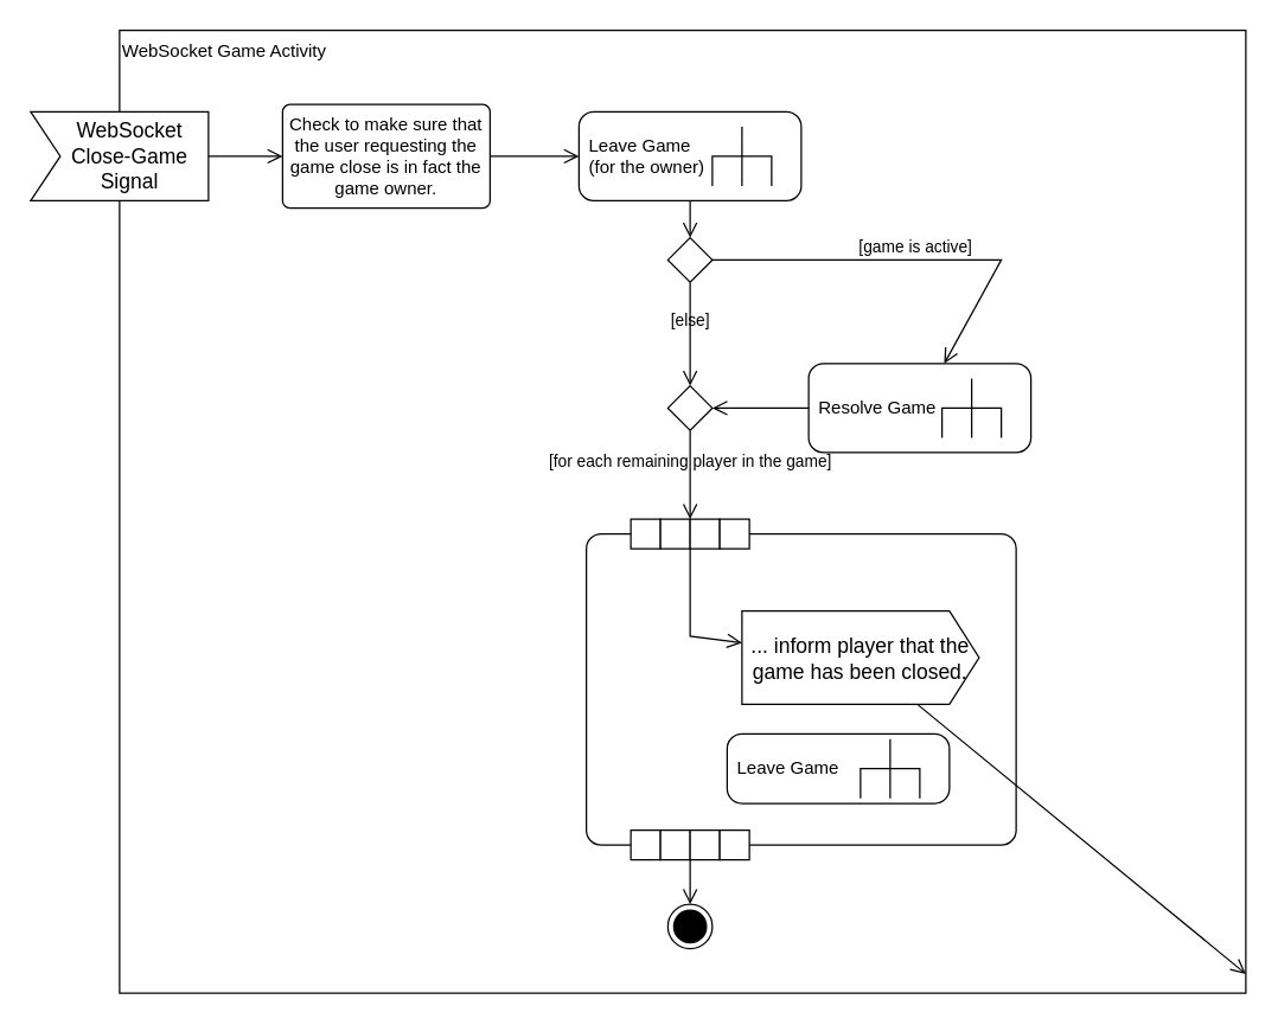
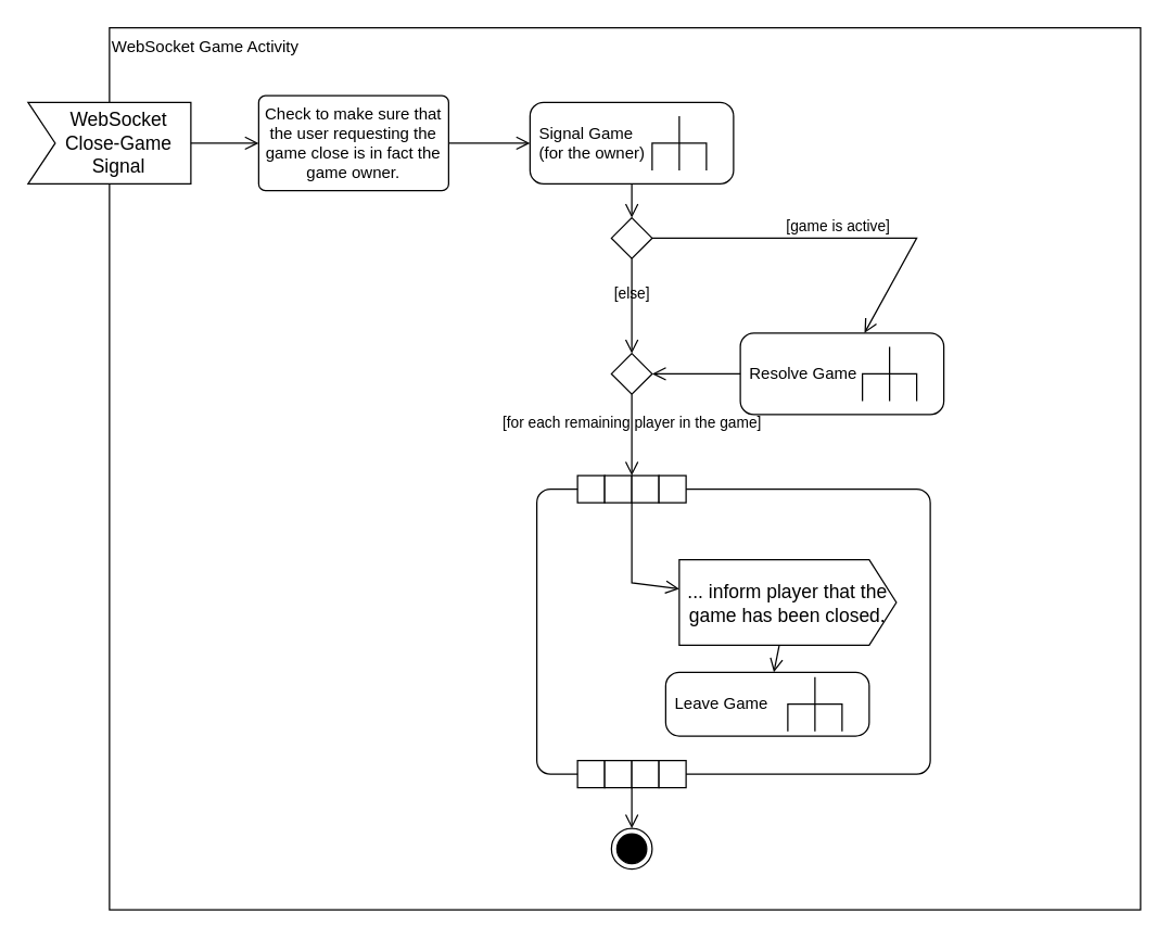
  <mxCell id="0" />
  <mxCell id="1" parent="0" />
  <mxCell id="2" value="WebSocket Game Activity" style="html=1;dashed=0;whiteSpace=wrap;align=left;verticalAlign=top;" vertex="1" parent="1"><mxGeometry x="80" y="20" width="760" height="650" as="geometry" /></mxCell>
  <mxCell id="3" value="WebSocket Close-Game Signal" style="html=1;shape=mxgraph.infographic.ribbonSimple;notch1=20;notch2=0;align=center;verticalAlign=middle;fontSize=14;fontStyle=0;fillColor=#FFFFFF;flipH=0;spacingRight=0;spacingLeft=14;whiteSpace=wrap;" vertex="1" parent="1"><mxGeometry x="20" y="75" width="120" height="60" as="geometry" /></mxCell>
  <mxCell id="4" value="Check to make sure that the user requesting the game close is in fact the game owner." style="html=1;align=center;verticalAlign=top;rounded=1;absoluteArcSize=1;arcSize=10;dashed=0;whiteSpace=wrap;" vertex="1" parent="1"><mxGeometry x="190" y="70" width="140" height="70" as="geometry" /></mxCell>
  <mxCell id="5" value="" style="endArrow=open;startArrow=none;endFill=0;startFill=0;endSize=8;html=1;verticalAlign=bottom;labelBackgroundColor=none;strokeWidth=1;rounded=0;" edge="1" parent="1" target="4" source="3"><mxGeometry width="160" relative="1" as="geometry"><mxPoint x="140" y="105" as="sourcePoint" /><mxPoint x="510" y="20" as="targetPoint" /></mxGeometry></mxCell>
  <mxCell id="6" value="" style="endArrow=open;startArrow=none;endFill=0;startFill=0;endSize=8;html=1;verticalAlign=bottom;labelBackgroundColor=none;strokeWidth=1;rounded=0;" edge="1" parent="1" source="8"><mxGeometry width="160" relative="1" as="geometry"><mxPoint x="390" y="105" as="sourcePoint" /><mxPoint x="430" y="105" as="targetPoint" /></mxGeometry></mxCell>
  <mxCell id="7" value="" style="endArrow=open;startArrow=none;endFill=0;startFill=0;endSize=8;html=1;verticalAlign=bottom;labelBackgroundColor=none;strokeWidth=1;rounded=0;" edge="1" parent="1" source="4" target="8"><mxGeometry width="160" relative="1" as="geometry"><mxPoint x="330" y="105" as="sourcePoint" /><mxPoint x="430" y="105" as="targetPoint" /></mxGeometry></mxCell>
- <mxCell id="8" value="Leave Game&lt;br&gt;(for the owner)" style="shape=mxgraph.uml25.behaviorAction;html=1;rounded=1;absoluteArcSize=1;arcSize=10;align=left;spacingLeft=5;whiteSpace=wrap;" vertex="1" parent="1"><mxGeometry x="390" y="75" width="150" height="60" as="geometry" /></mxCell>
+ <mxCell id="8" value="Signal Game&lt;br&gt;(for the owner)" style="shape=mxgraph.uml25.behaviorAction;html=1;rounded=1;absoluteArcSize=1;arcSize=10;align=left;spacingLeft=5;whiteSpace=wrap;" vertex="1" parent="1"><mxGeometry x="390" y="75" width="150" height="60" as="geometry" /></mxCell>
  <mxCell id="9" value="Resolve Game" style="shape=mxgraph.uml25.behaviorAction;html=1;rounded=1;absoluteArcSize=1;arcSize=10;align=left;spacingLeft=5;whiteSpace=wrap;" vertex="1" parent="1"><mxGeometry x="545" y="245" width="150" height="60" as="geometry" /></mxCell>
  <mxCell id="10" value="[game is active]" style="endArrow=open;startArrow=none;endFill=0;startFill=0;endSize=8;html=1;verticalAlign=bottom;labelBackgroundColor=none;strokeWidth=1;rounded=0;exitX=1;exitY=0.5;exitDx=0;exitDy=0;" edge="1" parent="1" source="30" target="9"><mxGeometry width="160" relative="1" as="geometry"><mxPoint x="475" y="145" as="sourcePoint" /><mxPoint x="475" y="200" as="targetPoint" /><Array as="points"><mxPoint x="675" y="175" /></Array></mxGeometry></mxCell>
  <mxCell id="11" value="" style="html=1;dashed=0;rounded=1;absoluteArcSize=1;arcSize=20;verticalAlign=middle;align=center;whiteSpace=wrap;" vertex="1" parent="1"><mxGeometry x="395" y="360" width="290" height="210" as="geometry" /></mxCell>
  <mxCell id="12" value="" style="group;resizeWidth=0;resizeHeight=0;html=1;" vertex="1" parent="11"><mxGeometry width="80" height="20" relative="1" as="geometry"><mxPoint x="30" y="-10" as="offset" /></mxGeometry></mxCell>
  <mxCell id="13" value="" style="resizeWidth=0;resizeHeight=0;points=[[0,0],[0.5,0],[1,0]];html=1;whiteSpace=wrap;" vertex="1" parent="12"><mxGeometry width="20" height="20" relative="1" as="geometry"><mxPoint as="offset" /></mxGeometry></mxCell>
  <mxCell id="14" value="" style="resizeWidth=0;resizeHeight=0;points=[[0,0],[0.5,0],[1,0]];html=1;whiteSpace=wrap;" vertex="1" parent="12"><mxGeometry width="20" height="20" relative="1" as="geometry"><mxPoint x="20" as="offset" /></mxGeometry></mxCell>
  <mxCell id="15" value="" style="resizeWidth=0;resizeHeight=0;points=[[0,0],[0.5,0],[1,0]];html=1;whiteSpace=wrap;" vertex="1" parent="12"><mxGeometry width="20" height="20" relative="1" as="geometry"><mxPoint x="40" as="offset" /></mxGeometry></mxCell>
  <mxCell id="16" value="" style="resizeWidth=0;resizeHeight=0;points=[[0,0],[0.5,0],[1,0]];html=1;whiteSpace=wrap;" vertex="1" parent="12"><mxGeometry width="20" height="20" relative="1" as="geometry"><mxPoint x="60" as="offset" /></mxGeometry></mxCell>
  <mxCell id="17" value="" style="group;resizeWidth=0;resizeHeight=0;html=1;" vertex="1" parent="11"><mxGeometry y="1" width="80" height="20" relative="1" as="geometry"><mxPoint x="30" y="-10" as="offset" /></mxGeometry></mxCell>
  <mxCell id="18" value="" style="resizeWidth=0;resizeHeight=0;points=[[0,1],[0.5,1],[1,1]];html=1;whiteSpace=wrap;" vertex="1" parent="17"><mxGeometry width="20" height="20" relative="1" as="geometry"><mxPoint as="offset" /></mxGeometry></mxCell>
  <mxCell id="19" value="" style="resizeWidth=0;resizeHeight=0;points=[[0,1],[0.5,1],[1,1]];html=1;whiteSpace=wrap;" vertex="1" parent="17"><mxGeometry width="20" height="20" relative="1" as="geometry"><mxPoint x="20" as="offset" /></mxGeometry></mxCell>
  <mxCell id="20" value="" style="resizeWidth=0;resizeHeight=0;points=[[0,1],[0.5,1],[1,1]];html=1;whiteSpace=wrap;" vertex="1" parent="17"><mxGeometry width="20" height="20" relative="1" as="geometry"><mxPoint x="40" as="offset" /></mxGeometry></mxCell>
  <mxCell id="21" value="" style="resizeWidth=0;resizeHeight=0;points=[[0,1],[0.5,1],[1,1]];html=1;whiteSpace=wrap;" vertex="1" parent="17"><mxGeometry width="20" height="20" relative="1" as="geometry"><mxPoint x="60" as="offset" /></mxGeometry></mxCell>
  <mxCell id="22" value="" style="endArrow=open;startArrow=none;endFill=0;startFill=0;endSize=8;html=1;verticalAlign=bottom;labelBackgroundColor=none;strokeWidth=1;rounded=0;exitX=0.5;exitY=1;exitDx=0;exitDy=0;" edge="1" parent="11" source="12" target="24"><mxGeometry width="160" relative="1" as="geometry"><mxPoint x="70.303" y="-89.727" as="sourcePoint" /><mxPoint x="87" y="105" as="targetPoint" /><Array as="points"><mxPoint x="70" y="69" /></Array></mxGeometry></mxCell>
  <mxCell id="23" value="Leave Game" style="shape=mxgraph.uml25.behaviorAction;html=1;rounded=1;absoluteArcSize=1;arcSize=10;align=left;spacingLeft=5;whiteSpace=wrap;" vertex="1" parent="11"><mxGeometry x="95" y="135" width="150" height="46.97" as="geometry" /></mxCell>
  <mxCell id="24" value="... inform player that the game has been closed." style="html=1;shape=mxgraph.infographic.ribbonSimple;notch1=0;notch2=20;align=center;verticalAlign=middle;fontSize=14;fontStyle=0;fillColor=#FFFFFF;whiteSpace=wrap;" vertex="1" parent="11"><mxGeometry x="105" y="52.06" width="160" height="62.94" as="geometry" /></mxCell>
- <mxCell id="25" value="" style="endArrow=open;startArrow=none;endFill=0;startFill=0;endSize=8;html=1;verticalAlign=bottom;labelBackgroundColor=none;strokeWidth=1;rounded=0;" edge="1" parent="11" source="24" target="2"><mxGeometry width="160" relative="1" as="geometry"><mxPoint x="-15" y="190" as="sourcePoint" /><mxPoint x="145" y="190" as="targetPoint" /></mxGeometry></mxCell>
+ <mxCell id="25" value="" style="endArrow=open;startArrow=none;endFill=0;startFill=0;endSize=8;html=1;verticalAlign=bottom;labelBackgroundColor=none;strokeWidth=1;rounded=0;" edge="1" parent="11" source="24" target="23"><mxGeometry width="160" relative="1" as="geometry"><mxPoint x="-15" y="190" as="sourcePoint" /><mxPoint x="145" y="190" as="targetPoint" /></mxGeometry></mxCell>
  <mxCell id="26" value="[for each remaining player in the game]" style="endArrow=open;startArrow=none;endFill=0;startFill=0;endSize=8;html=1;verticalAlign=bottom;labelBackgroundColor=none;strokeWidth=1;rounded=0;entryX=0.5;entryY=0;entryDx=0;entryDy=0;exitX=0.5;exitY=1;exitDx=0;exitDy=0;" edge="1" parent="1" source="32" target="12"><mxGeometry width="160" relative="1" as="geometry"><mxPoint x="465" y="320" as="sourcePoint" /><mxPoint x="475" y="280" as="targetPoint" /></mxGeometry></mxCell>
  <mxCell id="27" value="" style="ellipse;html=1;shape=endState;fillColor=strokeColor;" vertex="1" parent="1"><mxGeometry x="450" y="610" width="30" height="30" as="geometry" /></mxCell>
  <mxCell id="28" value="" style="endArrow=open;startArrow=none;endFill=0;startFill=0;endSize=8;html=1;verticalAlign=bottom;labelBackgroundColor=none;strokeWidth=1;rounded=0;exitX=1;exitY=1;exitDx=0;exitDy=0;" edge="1" parent="1" source="19" target="27"><mxGeometry width="160" relative="1" as="geometry"><mxPoint x="475" y="230" as="sourcePoint" /><mxPoint x="475" y="280" as="targetPoint" /></mxGeometry></mxCell>
  <mxCell id="29" value="" style="endArrow=open;startArrow=none;endFill=0;startFill=0;endSize=8;html=1;verticalAlign=bottom;labelBackgroundColor=none;strokeWidth=1;rounded=0;" edge="1" parent="1" source="8" target="30"><mxGeometry width="160" relative="1" as="geometry"><mxPoint x="465" y="135" as="sourcePoint" /><mxPoint x="465" y="290" as="targetPoint" /></mxGeometry></mxCell>
  <mxCell id="30" value="" style="rhombus;" vertex="1" parent="1"><mxGeometry x="450" y="160" width="30" height="30" as="geometry" /></mxCell>
  <mxCell id="31" value="[else]" style="endArrow=open;startArrow=none;endFill=0;startFill=0;endSize=8;html=1;verticalAlign=bottom;labelBackgroundColor=none;strokeWidth=1;rounded=0;" edge="1" parent="1" source="30" target="32"><mxGeometry width="160" relative="1" as="geometry"><mxPoint x="465" y="190" as="sourcePoint" /><mxPoint x="465" y="290" as="targetPoint" /></mxGeometry></mxCell>
  <mxCell id="32" value="" style="rhombus;" vertex="1" parent="1"><mxGeometry x="450" y="260" width="30" height="30" as="geometry" /></mxCell>
  <mxCell id="33" value="" style="endArrow=open;startArrow=none;endFill=0;startFill=0;endSize=8;html=1;verticalAlign=bottom;labelBackgroundColor=none;strokeWidth=1;rounded=0;" edge="1" parent="1" source="9" target="32"><mxGeometry width="160" relative="1" as="geometry"><mxPoint x="475" y="260" as="sourcePoint" /><mxPoint x="475" y="300" as="targetPoint" /></mxGeometry></mxCell>
